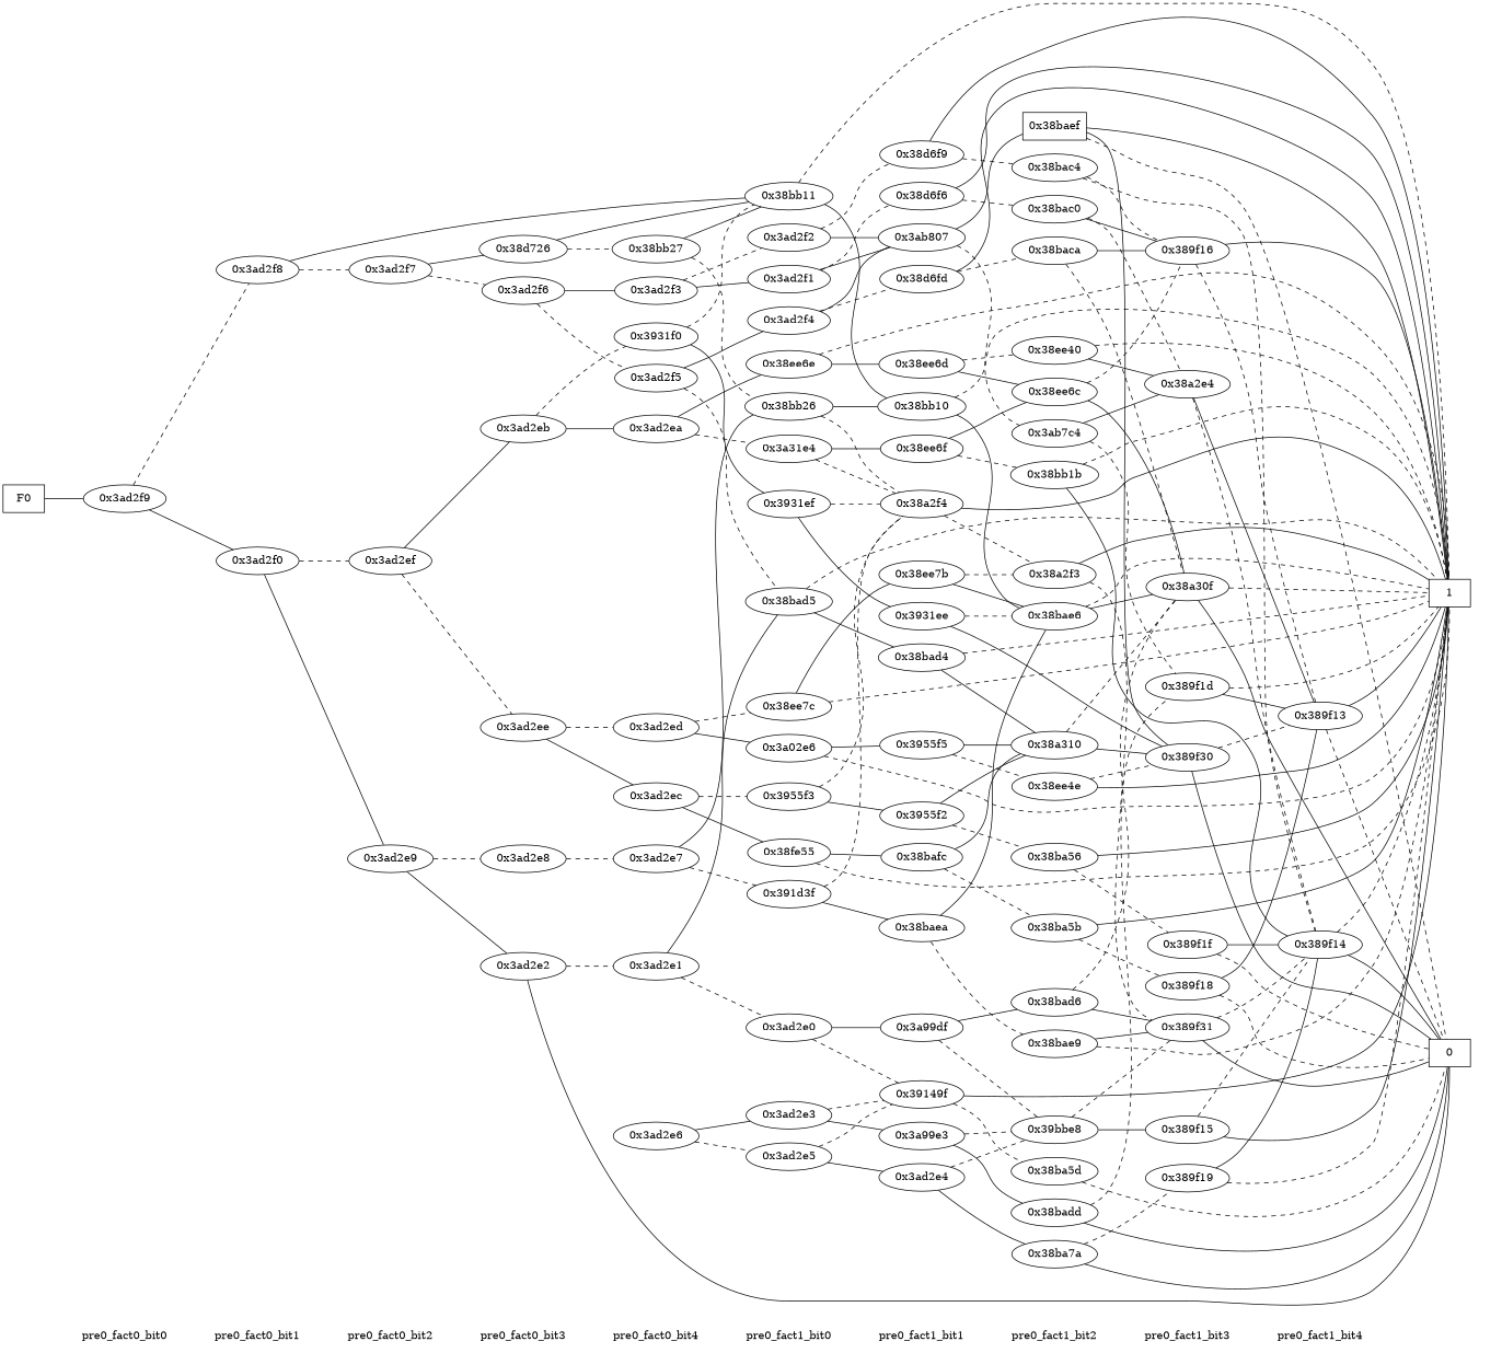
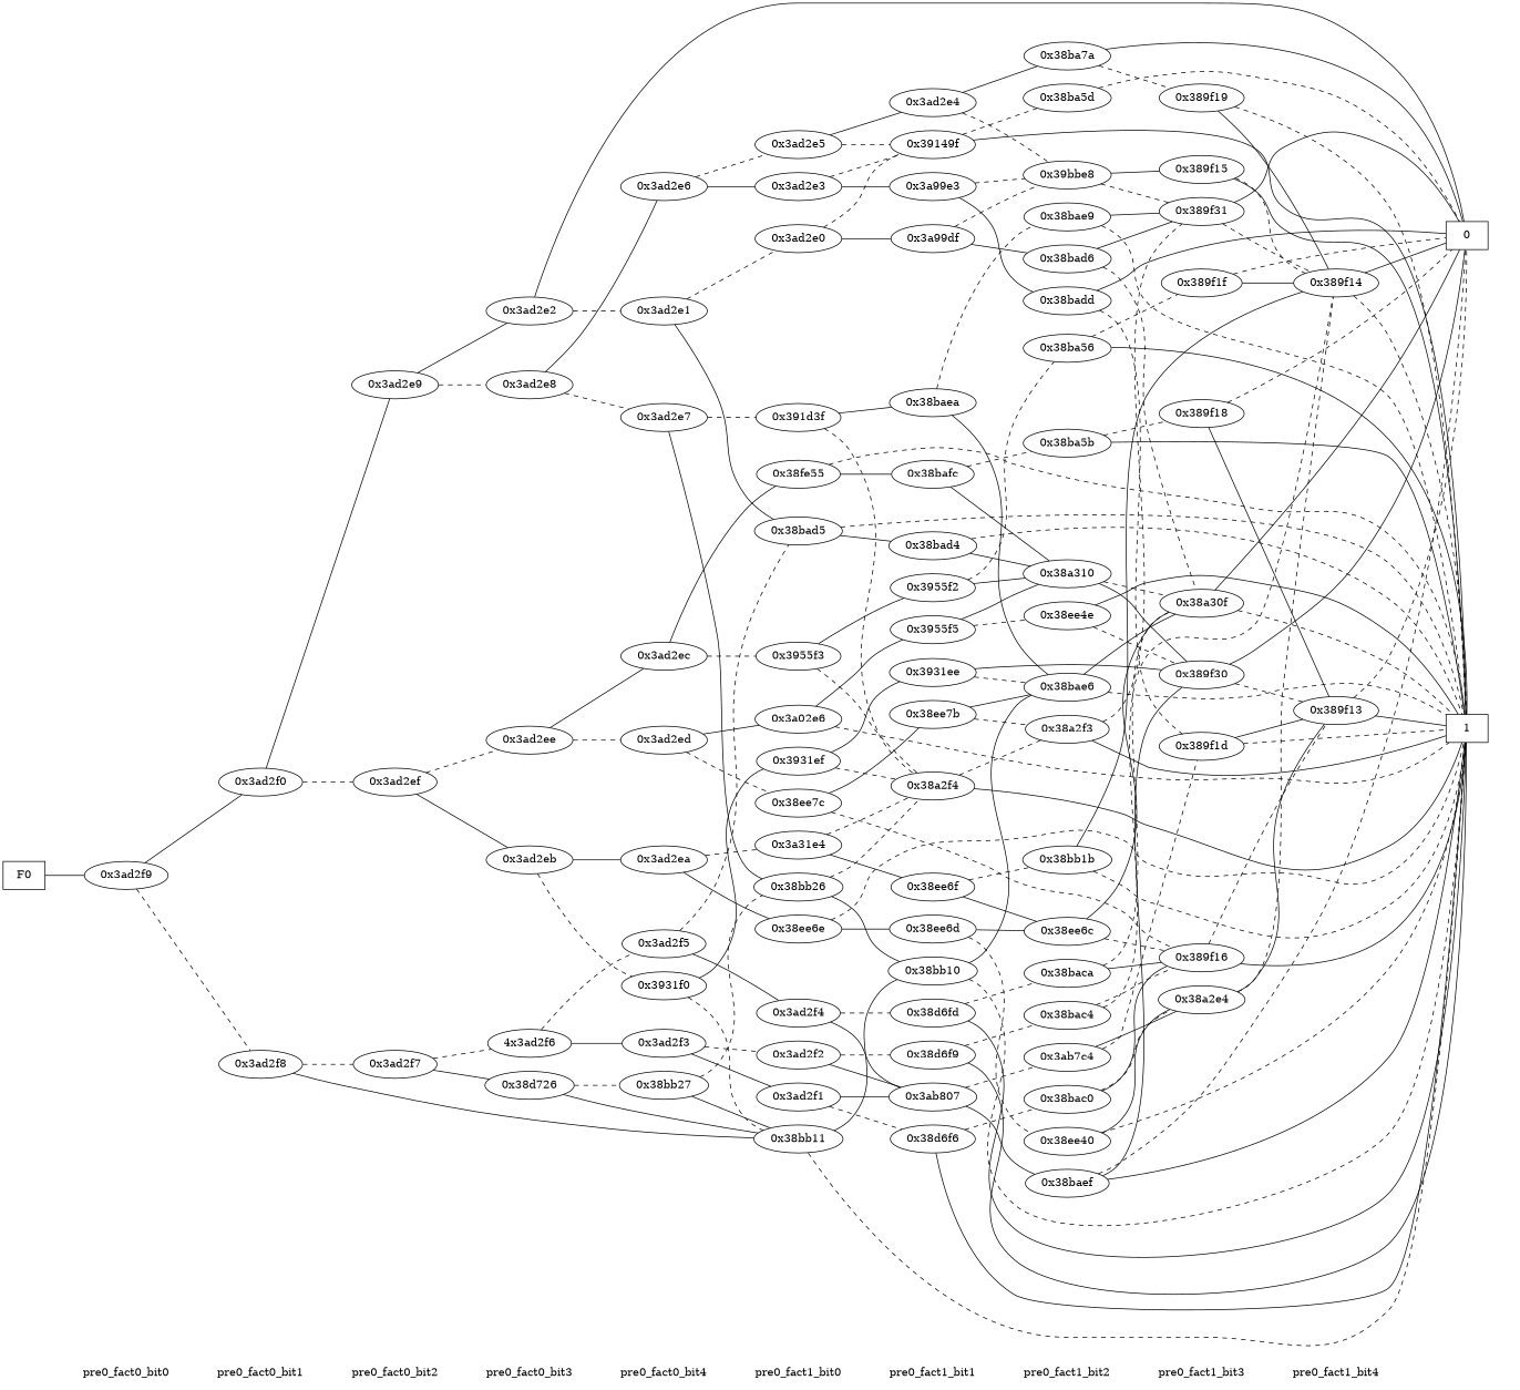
  digraph {
    rankdir=LR
    edge [dir=none style=dashed]
    "CONST NODES" [shape=plaintext style=invis]
    " pre0_fact0_bit0 " [shape=plaintext]
    " pre0_fact0_bit1 " [shape=plaintext]
    " pre0_fact0_bit2 " [shape=plaintext]
    " pre0_fact0_bit3 " [shape=plaintext]
    " pre0_fact0_bit4 " [shape=plaintext]
    " pre0_fact1_bit0 " [shape=plaintext]
    " pre0_fact1_bit1 " [shape=plaintext]
    " pre0_fact1_bit2 " [shape=plaintext]
    " pre0_fact1_bit3 " [shape=plaintext]
    " pre0_fact1_bit4 " [shape=plaintext]
    F0 [shape=box]
    "0x3ad2f9"
    "0x3ad2f8"
    "0x3ad2f0"
    "0x3ad2f7"
    "0x3ad2ef"
    "0x3ad2e9"
    "0x38d726"
-   "0x3ad2f6"
+   "0x3ad2f6" [label="4x3ad2f6"]
    "0x3ad2e2"
    "0x3ad2e8"
    "0x3ad2eb"
    "0x3ad2ee"
    "0x3ad2e6"
    "0x3ad2e7"
    "0x3ad2ed"
    "0x3ad2e1"
    "0x38bb27"
    "0x3ad2ea"
    "0x3ad2f3"
    "0x3ad2ec"
    "0x3ad2f5"
    "0x3931f0"
    "0x3a31e4"
    "0x38ee6e"
    "0x38bad5"
    "0x38ee7c"
    "0x391d3f"
    "0x38fe55"
    "0x38bb26"
    "0x38bb11"
    "0x3a02e6"
    "0x3ad2e0"
    "0x3ad2e3"
    "0x3931ef"
    "0x3ad2e5"
    "0x3ad2f1"
    "0x3ad2f2"
    "0x3955f3"
    "0x3ad2f4"
    "0x3955f2"
    "0x3a99df"
    "0x38d6fd"
    "0x38bafc"
    "0x38bad4"
    "0x38ee7b"
    "0x3ab807"
    "0x38bb10"
    "0x3931ee"
    "0x3a99e3"
    "0x38a2f4"
    "0x39149f"
    "0x38baea"
    "0x38ee6f"
    "0x38d6f6"
    "0x3ad2e4"
    "0x3955f5"
    "0x38d6f9"
    "0x38ee6d"
    "0x38ee4e"
    "0x38a2f3"
    "0x38ee40"
    "0x38bad6"
    "0x38ba5b"
    "0x38ee6c"
    "0x38bac0"
    "0x38bac4"
    "0x38bae9"
    "0x38ba56"
    "0x38ba5d"
    "0x38baca"
    "0x38bae6"
    "0x38a310"
    "0x39bbe8"
    "0x38ba7a"
    "0x38bb1b"
    "0x3ab7c4"
    "0x38badd"
-   "0x38baef" [shape=box]
+   "0x38baef"
    "0x389f16"
    "0x38a30f"
    "0x389f15"
    "0x389f1d"
    "0x389f18"
    "0x389f30"
    "0x389f31"
    "0x389f19"
    "0x38a2e4"
    "0x389f1f"
    "0x389f14"
    "0x389f13"
    n103 [label=0 shape=box]
    n104 [label=1 shape=box]
    subgraph sub_1 {
      "CONST NODES"
      " pre0_fact0_bit0 "
      " pre0_fact0_bit1 "
      " pre0_fact0_bit2 "
      " pre0_fact0_bit3 "
      " pre0_fact0_bit4 "
      " pre0_fact1_bit0 "
      " pre0_fact1_bit1 "
      " pre0_fact1_bit2 "
      " pre0_fact1_bit3 "
      " pre0_fact1_bit4 "
    }
    subgraph sub_2 {
      rank=same
      F0
    }
    subgraph sub_3 {
      rank=same
      " pre0_fact0_bit0 "
      "0x3ad2f9"
    }
    subgraph sub_4 {
      rank=same
      " pre0_fact0_bit1 "
      "0x3ad2f8"
      "0x3ad2f0"
    }
    subgraph sub_5 {
      rank=same
      " pre0_fact0_bit2 "
      "0x3ad2f7"
      "0x3ad2ef"
      "0x3ad2e9"
    }
    subgraph sub_6 {
      rank=same
      " pre0_fact0_bit3 "
      "0x38d726"
      "0x3ad2f6"
      "0x3ad2e2"
      "0x3ad2e8"
      "0x3ad2eb"
      "0x3ad2ee"
    }
    subgraph sub_7 {
      rank=same
      " pre0_fact0_bit4 "
      "0x3ad2e6"
      "0x3ad2e7"
      "0x3ad2ed"
      "0x3ad2e1"
      "0x38bb27"
      "0x3ad2ea"
      "0x3ad2f3"
      "0x3ad2ec"
      "0x3ad2f5"
      "0x3931f0"
    }
    subgraph sub_8 {
      rank=same
      " pre0_fact1_bit0 "
      "0x3a31e4"
      "0x38ee6e"
      "0x38bad5"
      "0x38ee7c"
      "0x391d3f"
      "0x38fe55"
      "0x38bb26"
      "0x38bb11"
      "0x3a02e6"
      "0x3ad2e0"
      "0x3ad2e3"
      "0x3931ef"
      "0x3ad2e5"
      "0x3ad2f1"
      "0x3ad2f2"
      "0x3955f3"
      "0x3ad2f4"
    }
    subgraph sub_9 {
      rank=same
      " pre0_fact1_bit1 "
      "0x3955f2"
      "0x3a99df"
      "0x38d6fd"
      "0x38bafc"
      "0x38bad4"
      "0x38ee7b"
      "0x3ab807"
      "0x38bb10"
      "0x3931ee"
      "0x3a99e3"
      "0x38a2f4"
      "0x39149f"
      "0x38baea"
      "0x38ee6f"
      "0x38d6f6"
      "0x3ad2e4"
      "0x3955f5"
      "0x38d6f9"
      "0x38ee6d"
    }
    subgraph sub_10 {
      rank=same
      " pre0_fact1_bit2 "
      "0x38ee4e"
      "0x38a2f3"
      "0x38ee40"
      "0x38bad6"
      "0x38ba5b"
      "0x38ee6c"
      "0x38bac0"
      "0x38bac4"
      "0x38bae9"
      "0x38ba56"
      "0x38ba5d"
      "0x38baca"
      "0x38bae6"
      "0x38a310"
      "0x39bbe8"
      "0x38ba7a"
      "0x38bb1b"
      "0x3ab7c4"
      "0x38badd"
      "0x38baef"
    }
    subgraph sub_11 {
      rank=same
      " pre0_fact1_bit3 "
      "0x389f16"
      "0x38a30f"
      "0x389f15"
      "0x389f1d"
      "0x389f18"
      "0x389f30"
      "0x389f31"
      "0x389f19"
      "0x38a2e4"
      "0x389f1f"
    }
    subgraph sub_12 {
      rank=same
      " pre0_fact1_bit4 "
      "0x389f14"
      "0x389f13"
    }
    subgraph sub_13 {
      rank=same
      "CONST NODES"
      subgraph sub_14 {
        rank=same
        n103
        n104
      }
    }
    " pre0_fact0_bit0 " -> " pre0_fact0_bit1 " [style=invis]
    " pre0_fact0_bit1 " -> " pre0_fact0_bit2 " [style=invis]
    " pre0_fact0_bit2 " -> " pre0_fact0_bit3 " [style=invis]
    " pre0_fact0_bit3 " -> " pre0_fact0_bit4 " [style=invis]
    " pre0_fact0_bit4 " -> " pre0_fact1_bit0 " [style=invis]
    " pre0_fact1_bit0 " -> " pre0_fact1_bit1 " [style=invis]
    " pre0_fact1_bit1 " -> " pre0_fact1_bit2 " [style=invis]
    " pre0_fact1_bit2 " -> " pre0_fact1_bit3 " [style=invis]
    " pre0_fact1_bit3 " -> " pre0_fact1_bit4 " [style=invis]
    " pre0_fact1_bit4 " -> "CONST NODES" [style=invis]
    F0 -> "0x3ad2f9" [style=solid]
    "0x3ad2f9" -> "0x3ad2f8"
    "0x3ad2f9" -> "0x3ad2f0" [style=""]
    "0x3ad2f8" -> "0x3ad2f7"
    "0x3ad2f8" -> "0x38bb11" [style=""]
    "0x3ad2f0" -> "0x3ad2ef"
    "0x3ad2f0" -> "0x3ad2e9" [style=""]
    "0x3ad2f7" -> "0x38d726" [style=""]
    "0x3ad2f7" -> "0x3ad2f6"
    "0x3ad2ef" -> "0x3ad2eb" [style=""]
    "0x3ad2ef" -> "0x3ad2ee"
    "0x3ad2e9" -> "0x3ad2e2" [style=""]
    "0x3ad2e9" -> "0x3ad2e8"
    "0x38d726" -> "0x38bb27"
    "0x38d726" -> "0x38bb11" [style=""]
    "0x3ad2f6" -> "0x3ad2f3" [style=""]
    "0x3ad2f6" -> "0x3ad2f5"
    "0x3ad2e2" -> "0x3ad2e1"
    "0x3ad2e2" -> n103 [style=""]
+   "0x3ad2e8" -> "0x3ad2e6" [style=""]
    "0x3ad2e8" -> "0x3ad2e7"
    "0x3ad2eb" -> "0x3ad2ea" [style=""]
    "0x3ad2eb" -> "0x3931f0"
    "0x3ad2ee" -> "0x3ad2ed"
    "0x3ad2ee" -> "0x3ad2ec" [style=""]
    "0x3ad2e6" -> "0x3ad2e3" [style=""]
    "0x3ad2e6" -> "0x3ad2e5"
    "0x3ad2e7" -> "0x391d3f"
    "0x3ad2e7" -> "0x38bb26" [style=""]
    "0x3ad2ed" -> "0x38ee7c"
    "0x3ad2ed" -> "0x3a02e6" [style=""]
    "0x3ad2e1" -> "0x38bad5" [style=""]
    "0x3ad2e1" -> "0x3ad2e0"
    "0x38bb27" -> "0x38bb26"
    "0x38bb27" -> "0x38bb11" [style=""]
    "0x3ad2ea" -> "0x3a31e4"
    "0x3ad2ea" -> "0x38ee6e" [style=""]
    "0x3ad2f3" -> "0x3ad2f1" [style=""]
    "0x3ad2f3" -> "0x3ad2f2"
    "0x3ad2ec" -> "0x38fe55" [style=""]
    "0x3ad2ec" -> "0x3955f3"
    "0x3ad2f5" -> "0x38bad5"
    "0x3ad2f5" -> "0x3ad2f4" [style=""]
    "0x3931f0" -> "0x38bb11"
    "0x3931f0" -> "0x3931ef" [style=""]
    "0x3a31e4" -> "0x38a2f4"
    "0x3a31e4" -> "0x38ee6f" [style=""]
    "0x38ee6e" -> "0x38ee6d" [style=""]
    "0x38ee6e" -> n104
    "0x38bad5" -> "0x38bad4" [style=""]
    "0x38bad5" -> n104
    "0x38ee7c" -> "0x38ee7b" [style=""]
-   "0x38ee7c" -> n104
+   "0x38ee7c" -> "0x389f16"
    "0x391d3f" -> "0x38a2f4"
    "0x391d3f" -> "0x38baea" [style=""]
    "0x38fe55" -> "0x38bafc" [style=""]
    "0x38fe55" -> n104
    "0x38bb26" -> "0x38bb10" [style=""]
    "0x38bb26" -> "0x38a2f4"
    "0x38bb11" -> "0x38bb10" [style=""]
    "0x38bb11" -> n104
    "0x3a02e6" -> "0x3955f5" [style=""]
    "0x3a02e6" -> n104
    "0x3ad2e0" -> "0x3a99df" [style=""]
    "0x3ad2e0" -> "0x39149f"
    "0x3ad2e3" -> "0x3a99e3" [style=""]
    "0x3ad2e3" -> "0x39149f"
    "0x3931ef" -> "0x3931ee" [style=""]
    "0x3931ef" -> "0x38a2f4"
    "0x3ad2e5" -> "0x39149f"
    "0x3ad2e5" -> "0x3ad2e4" [style=""]
    "0x3ad2f1" -> "0x3ab807" [style=""]
    "0x3ad2f1" -> "0x38d6f6"
    "0x3ad2f2" -> "0x3ab807" [style=""]
    "0x3ad2f2" -> "0x38d6f9"
    "0x3955f3" -> "0x3955f2" [style=""]
    "0x3955f3" -> "0x38a2f4"
    "0x3ad2f4" -> "0x38d6fd"
    "0x3ad2f4" -> "0x3ab807" [style=""]
    "0x3955f2" -> "0x38ba56"
    "0x3955f2" -> "0x38a310" [style=""]
    "0x3a99df" -> "0x38bad6" [style=""]
    "0x3a99df" -> "0x39bbe8"
    "0x38d6fd" -> "0x38baca"
    "0x38d6fd" -> n104 [style=""]
    "0x38bafc" -> "0x38ba5b"
    "0x38bafc" -> "0x38a310" [style=""]
    "0x38bad4" -> "0x38a310" [style=""]
    "0x38bad4" -> n104
    "0x38ee7b" -> "0x38a2f3"
    "0x38ee7b" -> "0x38bae6" [style=""]
    "0x3ab807" -> "0x3ab7c4"
    "0x3ab807" -> "0x38baef" [style=""]
    "0x38bb10" -> "0x38bae6" [style=""]
    "0x38bb10" -> n104
    "0x3931ee" -> "0x38bae6"
    "0x3931ee" -> "0x389f30" [style=""]
    "0x3a99e3" -> "0x39bbe8"
    "0x3a99e3" -> "0x38badd" [style=""]
    "0x38a2f4" -> "0x38a2f3"
    "0x38a2f4" -> n104 [style=""]
    "0x39149f" -> "0x38ba5d"
    "0x39149f" -> n104 [style=""]
    "0x38baea" -> "0x38bae9"
    "0x38baea" -> "0x38bae6" [style=""]
    "0x38ee6f" -> "0x38ee6c" [style=""]
    "0x38ee6f" -> "0x38bb1b"
    "0x38d6f6" -> "0x38bac0"
    "0x38d6f6" -> n104 [style=""]
    "0x3ad2e4" -> "0x39bbe8"
    "0x3ad2e4" -> "0x38ba7a" [style=""]
    "0x3955f5" -> "0x38ee4e"
    "0x3955f5" -> "0x38a310" [style=""]
    "0x38d6f9" -> "0x38bac4"
    "0x38d6f9" -> n104 [style=""]
    "0x38ee6d" -> "0x38ee40"
    "0x38ee6d" -> "0x38ee6c" [style=""]
    "0x38ee4e" -> "0x389f30"
    "0x38ee4e" -> n104 [style=""]
    "0x38a2f3" -> "0x389f31"
    "0x38a2f3" -> n104 [style=""]
    "0x38ee40" -> "0x38a2e4" [style=""]
    "0x38ee40" -> n104
    "0x38bad6" -> "0x38a30f"
    "0x38bad6" -> "0x389f31" [style=""]
    "0x38ba5b" -> "0x389f18"
    "0x38ba5b" -> n104 [style=""]
    "0x38ee6c" -> "0x389f16"
    "0x38ee6c" -> "0x38a30f" [style=""]
    "0x38bac0" -> "0x389f16" [style=""]
    "0x38bac0" -> "0x38a2e4"
    "0x38bac4" -> "0x389f16"
    "0x38bac4" -> "0x389f14"
    "0x38bae9" -> "0x389f31" [style=""]
    "0x38bae9" -> n104
    "0x38ba56" -> "0x389f1f"
    "0x38ba56" -> n104 [style=""]
    "0x38ba5d" -> n103
    "0x38baca" -> "0x389f16" [style=""]
    "0x38baca" -> "0x38a30f"
    "0x38bae6" -> "0x38a30f" [style=""]
    "0x38bae6" -> n104
    "0x38a310" -> "0x38a30f"
    "0x38a310" -> "0x389f30" [style=""]
    "0x39bbe8" -> "0x389f15" [style=""]
    "0x39bbe8" -> "0x389f31"
    "0x38ba7a" -> "0x389f19"
    "0x38ba7a" -> n103 [style=""]
    "0x38bb1b" -> "0x389f14" [style=""]
    "0x38bb1b" -> n104
    "0x3ab7c4" -> "0x389f1d"
    "0x3ab7c4" -> "0x38a2e4" [style=""]
    "0x38badd" -> "0x389f1d"
    "0x38badd" -> n103 [style=""]
    "0x38baef" -> "0x389f30" [style=""]
    "0x38baef" -> n103
    "0x38baef" -> n104 [style=""]
    "0x389f16" -> "0x389f13"
    "0x389f16" -> n104 [style=""]
    "0x38a30f" -> n103 [style=""]
    "0x38a30f" -> n104
    "0x389f15" -> "0x389f14"
    "0x389f15" -> n104 [style=""]
    "0x389f1d" -> "0x389f13" [style=""]
    "0x389f1d" -> n104
    "0x389f18" -> "0x389f13" [style=""]
    "0x389f18" -> n103
    "0x389f30" -> "0x389f13"
    "0x389f30" -> n103 [style=""]
    "0x389f31" -> "0x389f14"
    "0x389f31" -> n103 [style=""]
    "0x389f19" -> "0x389f14" [style=""]
    "0x389f19" -> n104
    "0x38a2e4" -> "0x389f14"
    "0x38a2e4" -> "0x389f13" [style=""]
    "0x389f1f" -> "0x389f14" [style=""]
    "0x389f1f" -> n103
    "0x389f14" -> n103 [style=""]
    "0x389f14" -> n104
    "0x389f13" -> n103
    "0x389f13" -> n104 [style=""]
  }
